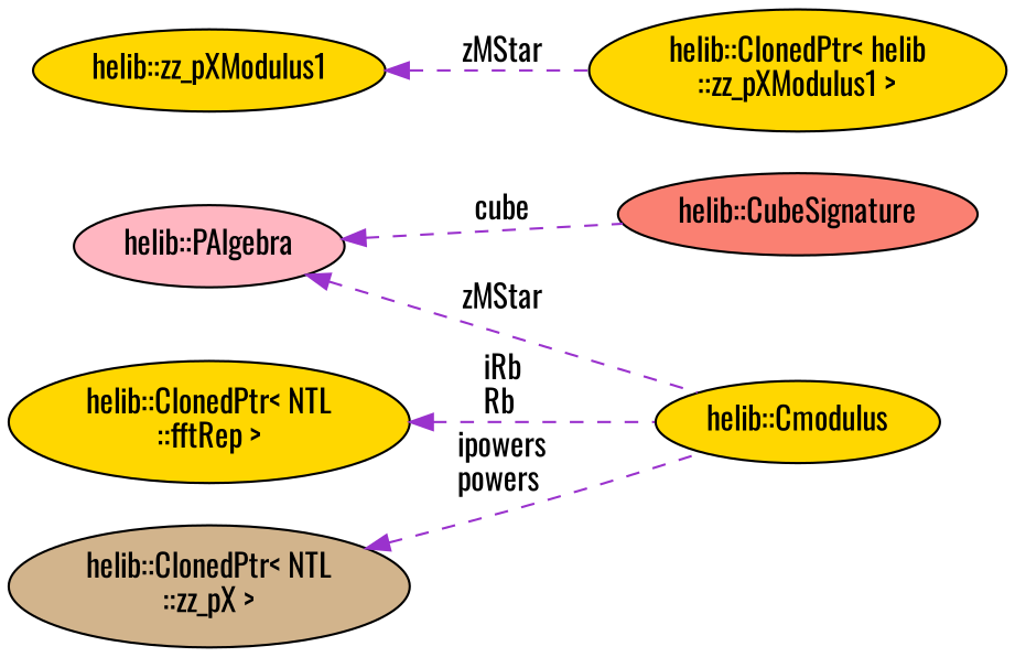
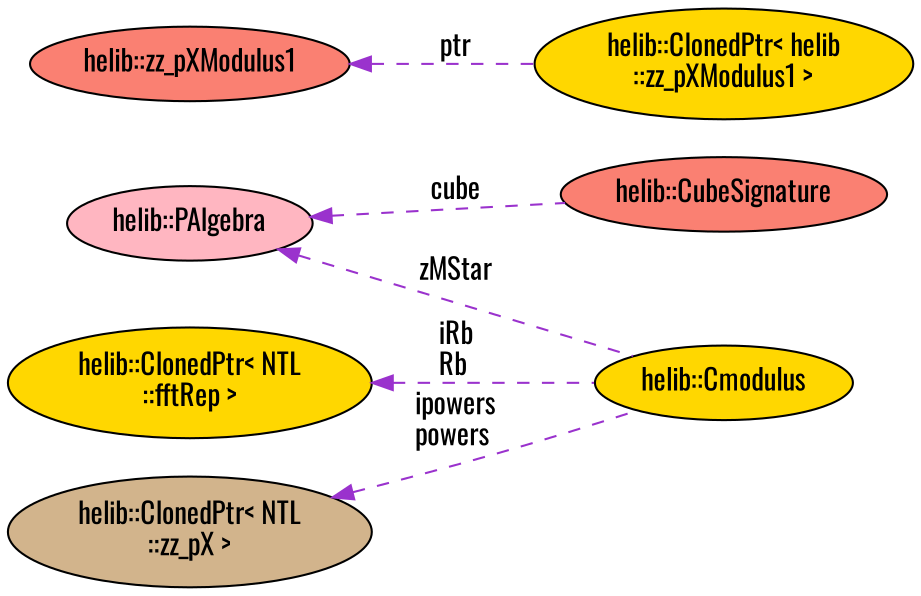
  digraph {
    fontname=Oswald
    rankdir=LR
    node [color=black fillcolor=gold fontname=Oswald style=filled]
    edge [color=darkorchid3 dir=back fontname=Oswald style=dashed]
    n1 [fontcolor=black label="helib::Cmodulus"]
    n2 [label="helib::ClonedPtr\< helib\l::zz_pXModulus1 \>"]
-   n3 [label="helib::zz_pXModulus1"]
+   n3 [fillcolor=salmon label="helib::zz_pXModulus1"]
    n4 [fillcolor=lightpink label="helib::PAlgebra"]
    n5 [fillcolor=salmon label="helib::CubeSignature"]
    n6 [label="helib::ClonedPtr\< NTL\l::fftRep \>"]
    n7 [fillcolor=tan label="helib::ClonedPtr\< NTL\l::zz_pX \>"]
-   n3 -> n2 [label=" zMStar"]
+   n3 -> n2 [label=" ptr"]
    n4 -> n1 [label=" zMStar"]
    n4 -> n5 [label=" cube"]
    n6 -> n1 [label=" iRb\nRb"]
    n7 -> n1 [label=" ipowers\npowers"]
  }
